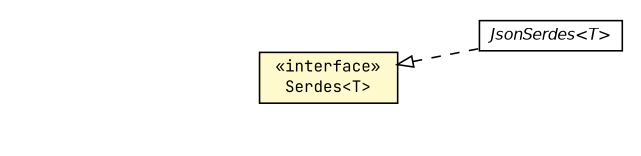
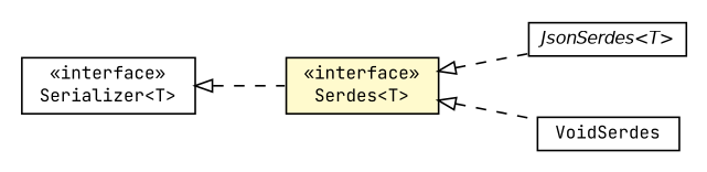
  digraph {
    fontname="JetBrains Mono"
    nodesep=0.25
    rankdir=LR
    ranksep=0.5
    node [fontcolor=black fontname="JetBrains Mono" fontsize=10.0 shape=plaintext]
    edge [arrowtail=empty dir=back fontname="JetBrains Mono" fontsize=10 headport=p labelfontname=Helvetica labelfontsize=10 style=dashed tailport=p]
+   n1 [label=<<table title="org.turbogwt.net.serialization.client.Serializer" border="0" cellborder="1" cellspacing="0" cellpadding="2" port="p" href="./Serializer.html"> 		<tr><td><table border="0" cellspacing="0" cellpadding="1"> <tr><td align="center" balign="center"> &#171;interface&#187; </td></tr> <tr><td align="center" balign="center"> Serializer&lt;T&gt; </td></tr> 		</table></td></tr> 		</table>>]
    n2 [label=<<table title="org.turbogwt.net.serialization.client.Serdes" border="0" cellborder="1" cellspacing="0" cellpadding="2" port="p" bgcolor="lemonChiffon" href="./Serdes.html"> 		<tr><td><table border="0" cellspacing="0" cellpadding="1"> <tr><td align="center" balign="center"> &#171;interface&#187; </td></tr> <tr><td align="center" balign="center"> Serdes&lt;T&gt; </td></tr> 		</table></td></tr> 		</table>>]
    n3 [label=<<table title="org.turbogwt.net.serialization.client.json.JsonSerdes" border="0" cellborder="1" cellspacing="0" cellpadding="2" port="p" href="./json/JsonSerdes.html"> 		<tr><td><table border="0" cellspacing="0" cellpadding="1"> <tr><td align="center" balign="center"><font face="Helvetica-Oblique"> JsonSerdes&lt;T&gt; </font></td></tr> 		</table></td></tr> 		</table>>]
+   n4 [label=<<table title="org.turbogwt.net.serialization.client.misc.VoidSerdes" border="0" cellborder="1" cellspacing="0" cellpadding="2" port="p" href="./misc/VoidSerdes.html"> 		<tr><td><table border="0" cellspacing="0" cellpadding="1"> <tr><td align="center" balign="center"> VoidSerdes </td></tr> 		</table></td></tr> 		</table>>]
+   n1 -> n2
    n2 -> n3
+   n2 -> n4
  }
